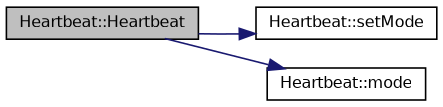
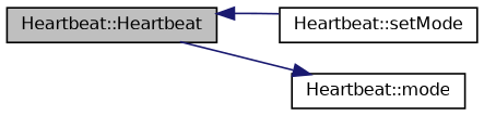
  digraph {
    rankdir=LR
    node [color=black fillcolor=white fontname=Helvetica fontsize=10 shape=record style=filled]
    edge [color=midnightblue fontname=Helvetica fontsize=10 labelfontname=Helvetica labelfontsize=10 style=solid]
    n1 [fillcolor=grey75 fontcolor=black height=0.2 label="Heartbeat::Heartbeat" width=0.4]
    n2 [height=0.2 label="Heartbeat::setMode" width=0.4]
    n3 [height=0.2 label="Heartbeat::mode" width=0.4]
-   n1 -> n2
+   n2 -> n1
    n1 -> n3
  }
